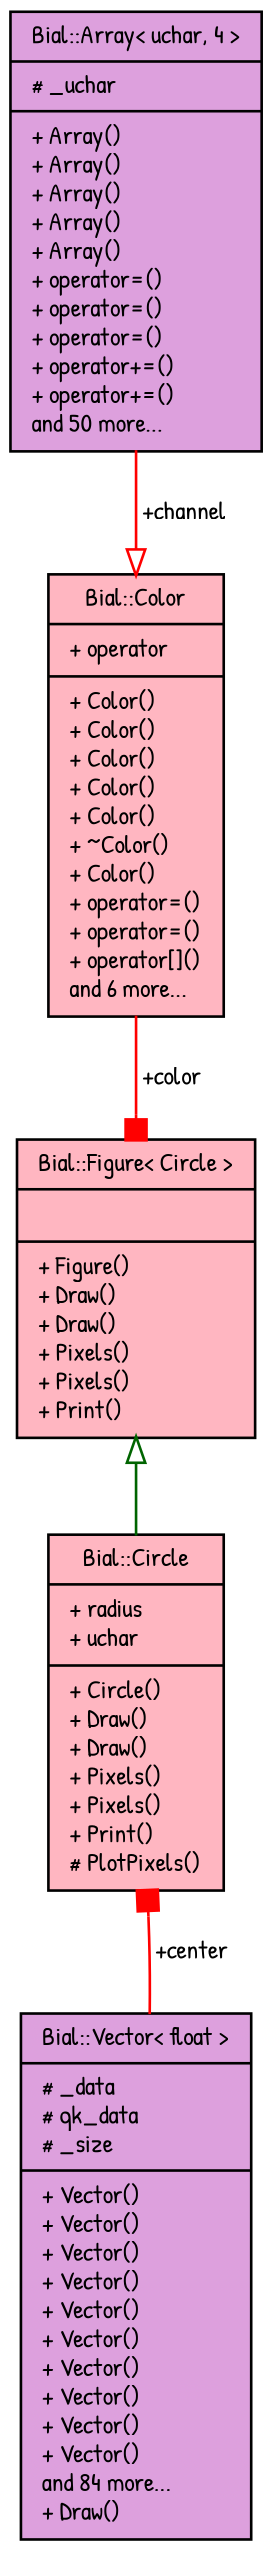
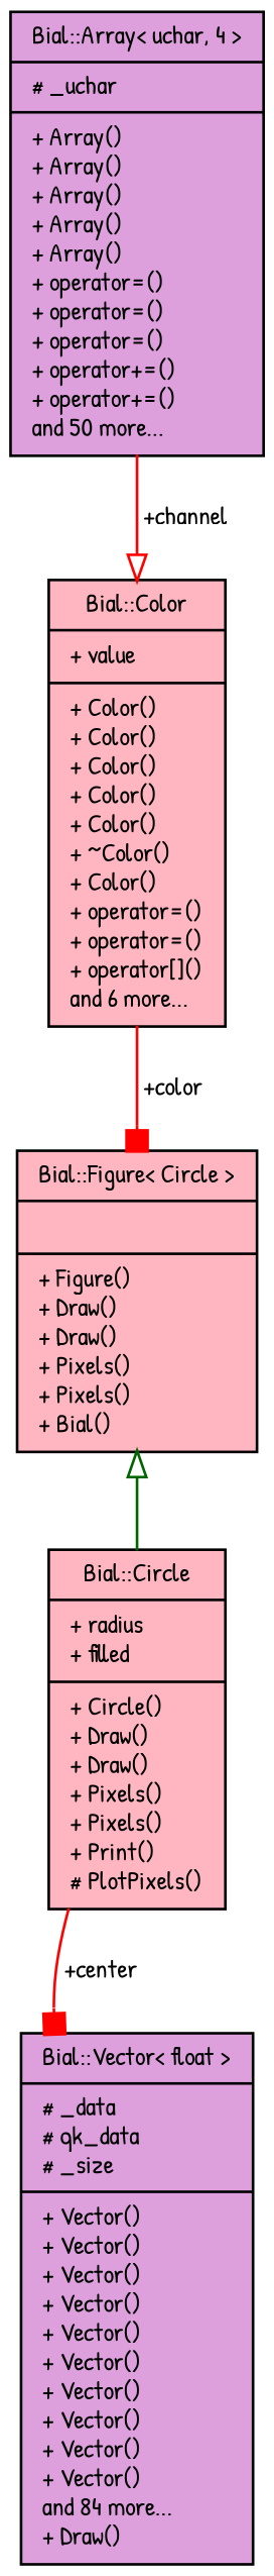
  digraph {
    fontname="Patrick Hand"
    node [color=black fillcolor=lightpink fontname="Patrick Hand" fontsize=10 shape=record style=filled]
    edge [color=red fontname="Patrick Hand" fontsize=10 labelfontname=Helvetica labelfontsize=10 style=solid arrowhead=box]
-   n1 [fontcolor=black height=0.2 label="{Bial::Circle\n|+ radius\l+ uchar\l|+ Circle()\l+ Draw()\l+ Draw()\l+ Pixels()\l+ Pixels()\l+ Print()\l# PlotPixels()\l}" width=0.4]
-   n2 [height=0.2 label="{Bial::Figure\< Circle \>\n||+ Figure()\l+ Draw()\l+ Draw()\l+ Pixels()\l+ Pixels()\l+ Print()\l}" width=0.4]
-   n3 [height=0.2 label="{Bial::Color\n|+ operator\l|+ Color()\l+ Color()\l+ Color()\l+ Color()\l+ Color()\l+ ~Color()\l+ Color()\l+ operator=()\l+ operator=()\l+ operator[]()\land 6 more...\l}" width=0.4]
+   n1 [fontcolor=black height=0.2 label="{Bial::Circle\n|+ radius\l+ filled\l|+ Circle()\l+ Draw()\l+ Draw()\l+ Pixels()\l+ Pixels()\l+ Print()\l# PlotPixels()\l}" width=0.4]
+   n2 [height=0.2 label="{Bial::Figure\< Circle \>\n||+ Figure()\l+ Draw()\l+ Draw()\l+ Pixels()\l+ Pixels()\l+ Bial()\l}" width=0.4]
+   n3 [height=0.2 label="{Bial::Color\n|+ value\l|+ Color()\l+ Color()\l+ Color()\l+ Color()\l+ Color()\l+ ~Color()\l+ Color()\l+ operator=()\l+ operator=()\l+ operator[]()\land 6 more...\l}" width=0.4]
    n4 [fillcolor=plum height=0.2 label="{Bial::Array\< uchar, 4 \>\n|# _uchar\l|+ Array()\l+ Array()\l+ Array()\l+ Array()\l+ Array()\l+ operator=()\l+ operator=()\l+ operator=()\l+ operator+=()\l+ operator+=()\land 50 more...\l}" width=0.4]
    n5 [fillcolor=plum height=0.2 label="{Bial::Vector\< float \>\n|# _data\l# qk_data\l# _size\l|+ Vector()\l+ Vector()\l+ Vector()\l+ Vector()\l+ Vector()\l+ Vector()\l+ Vector()\l+ Vector()\l+ Vector()\l+ Vector()\land 84 more...\l+ Draw()\l}" width=0.4]
    n2 -> n1 [arrowtail=onormal color=darkgreen dir=back arrowhead=""]
    n3 -> n2 [label=" +color"]
    n4 -> n3 [arrowhead=onormal label=" +channel"]
-   n5 -> n1 [label=" +center"]
+   n1 -> n5 [label=" +center"]
  }
